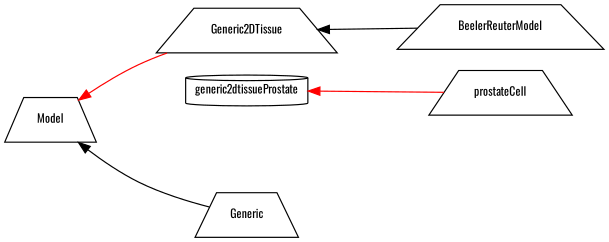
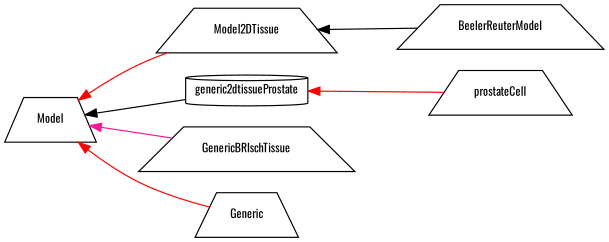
  digraph {
    fontname=Oswald
    rankdir=LR
    node [color=black fillcolor=white fontname=Oswald fontsize=10 shape=trapezium style=filled]
    edge [color=black dir=back fontname=Oswald fontsize=10 labelfontname=Helvetica labelfontsize=10 style=solid]
    n1 [height=0.2 label=Model width=0.4]
-   n2 [height=0.2 label=Generic2DTissue width=0.4]
+   n2 [height=0.2 label=Model2DTissue width=0.4]
    n3 [height=0.2 label=generic2dtissueProstate shape=cylinder width=0.4]
+   n4 [height=0.2 label=GenericBRIschTissue width=0.4]
    n5 [height=0.2 label=Generic width=0.4]
    n6 [height=0.2 label=BeelerReuterModel width=0.4]
    n7 [height=0.2 label=prostateCell width=0.4]
    n1 -> n2 [color=red]
-   n1 -> n5
+   n1 -> n3
+   n1 -> n4 [color=deeppink]
+   n1 -> n5 [color=red]
    n2 -> n6
    n3 -> n7 [color=red]
  }
